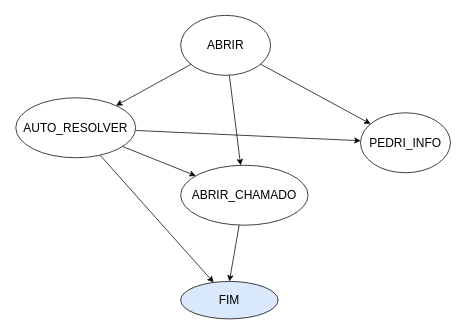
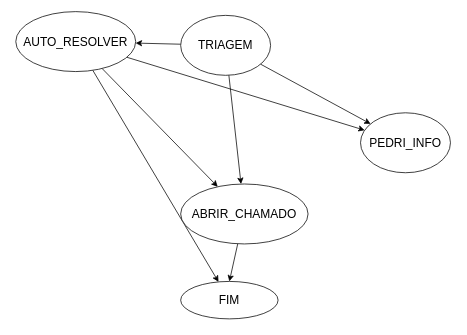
  <mxCell id="0" />
  <mxCell id="1" parent="0" />
  <mxCell id="2" value="" style="edgeStyle=none;html=1;" edge="1" parent="1" source="5" target="9"><mxGeometry relative="1" as="geometry" /></mxCell>
  <mxCell id="3" value="" style="edgeStyle=none;html=1;" edge="1" parent="1" source="5" target="10"><mxGeometry relative="1" as="geometry" /></mxCell>
  <mxCell id="4" value="" style="edgeStyle=none;html=1;" edge="1" parent="1" source="5" target="12"><mxGeometry relative="1" as="geometry" /></mxCell>
- <mxCell id="5" value="&lt;font size=&quot;3&quot;&gt;ABRIR&lt;/font&gt;" style="ellipse;whiteSpace=wrap;html=1;" vertex="1" parent="1"><mxGeometry x="240" y="20" width="120" height="80" as="geometry" /></mxCell>
+ <mxCell id="5" value="&lt;font size=&quot;3&quot;&gt;TRIAGEM&lt;/font&gt;" style="ellipse;whiteSpace=wrap;html=1;" vertex="1" parent="1"><mxGeometry x="240" y="20" width="120" height="80" as="geometry" /></mxCell>
  <mxCell id="6" style="edgeStyle=none;html=1;" edge="1" parent="1" source="9" target="12"><mxGeometry relative="1" as="geometry" /></mxCell>
  <mxCell id="7" style="edgeStyle=none;html=1;" edge="1" parent="1" source="9" target="10"><mxGeometry relative="1" as="geometry" /></mxCell>
  <mxCell id="8" value="" style="edgeStyle=none;html=1;" edge="1" parent="1" source="9" target="13"><mxGeometry relative="1" as="geometry" /></mxCell>
- <mxCell id="9" value="&lt;font size=&quot;3&quot;&gt;AUTO_RESOLVER&lt;/font&gt;" style="ellipse;whiteSpace=wrap;html=1;" vertex="1" parent="1"><mxGeometry y="130" width="160" height="80" as="geometry" x="20" /></mxCell>
+ <mxCell id="9" value="&lt;font size=&quot;3&quot;&gt;AUTO_RESOLVER&lt;/font&gt;" style="ellipse;whiteSpace=wrap;html=1;" vertex="1" parent="1"><mxGeometry x="20" y="15" width="160" height="80" as="geometry" /></mxCell>
  <mxCell id="10" value="&lt;font size=&quot;3&quot;&gt;PEDRI_INFO&lt;/font&gt;" style="ellipse;whiteSpace=wrap;html=1;" vertex="1" parent="1"><mxGeometry x="480" y="150" width="120" height="80" as="geometry" /></mxCell>
  <mxCell id="11" style="edgeStyle=none;html=1;entryX=0.5;entryY=0;entryDx=0;entryDy=0;" edge="1" parent="1" source="12" target="13"><mxGeometry relative="1" as="geometry" /></mxCell>
- <mxCell id="12" value="&lt;font size=&quot;3&quot;&gt;ABRIR_CHAMADO&lt;/font&gt;" style="ellipse;whiteSpace=wrap;html=1;" vertex="1" parent="1"><mxGeometry x="240" y="220" width="170" height="80" as="geometry" /></mxCell>
- <mxCell id="13" value="&lt;font size=&quot;3&quot;&gt;FIM&lt;/font&gt;" style="ellipse;whiteSpace=wrap;html=1;fillColor=#dae8fc;" vertex="1" parent="1"><mxGeometry x="240" y="375" width="130" height="50" as="geometry" /></mxCell>
+ <mxCell id="12" value="&lt;font size=&quot;3&quot;&gt;ABRIR_CHAMADO&lt;/font&gt;" style="ellipse;whiteSpace=wrap;html=1;" vertex="1" parent="1"><mxGeometry x="240" y="245" width="170" height="80" as="geometry" /></mxCell>
+ <mxCell id="13" value="&lt;font size=&quot;3&quot;&gt;FIM&lt;/font&gt;" style="ellipse;whiteSpace=wrap;html=1;" vertex="1" parent="1"><mxGeometry x="240" y="375" width="130" height="50" as="geometry" /></mxCell>
